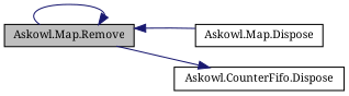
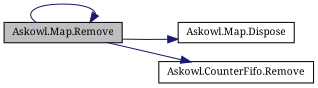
  digraph {
    fontname="Noto Serif"
    rankdir=LR
    node [color=black fontname="Noto Serif" fontsize=10 shape=record]
    edge [color=midnightblue fontname="Noto Serif" fontsize=10 labelfontname=Helvetica labelfontsize=10 style=solid]
    n1 [fillcolor=grey75 fontcolor=black height=0.2 label="Askowl.Map.Remove" style=filled width=0.4]
    n2 [height=0.2 label="Askowl.Map.Dispose" width=0.4]
-   n3 [height=0.2 label="Askowl.CounterFifo.Dispose" width=0.4]
+   n3 [height=0.2 label="Askowl.CounterFifo.Remove" width=0.4]
    n1 -> n1
-   n2 -> n1
+   n1 -> n2
    n1 -> n3
  }
